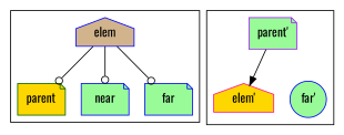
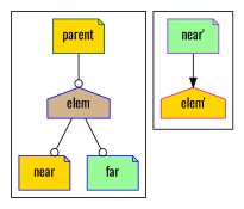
  digraph {
    fontname=Oswald
    node [color=blue fillcolor=gold fontname=Oswald shape=note style=filled]
    edge [arrowhead=odot fontname=Oswald]
    parent [color=darkgreen]
    elem [fillcolor=tan shape=house]
-   near [fillcolor=palegreen]
+   near
    far [fillcolor=palegreen]
-   "parent'" [color=purple fillcolor=palegreen]
+   "parent'" [color=purple fillcolor=palegreen label="near'"]
    n6 [color=deeppink label="elem'" shape=house]
-   "far'" [fillcolor=palegreen shape=circle]
    subgraph cluster_1 {
      parent
      elem
      near
      far
    }
    subgraph cluster_2 {
      "parent'"
      n6
-     "far'"
    }
-   elem -> parent
+   parent -> elem
    elem -> near
    elem -> far
    "parent'" -> n6 [arrowhead=normal]
-   "parent'" -> "far'" [color=transparent arrowhead=""]
  }
